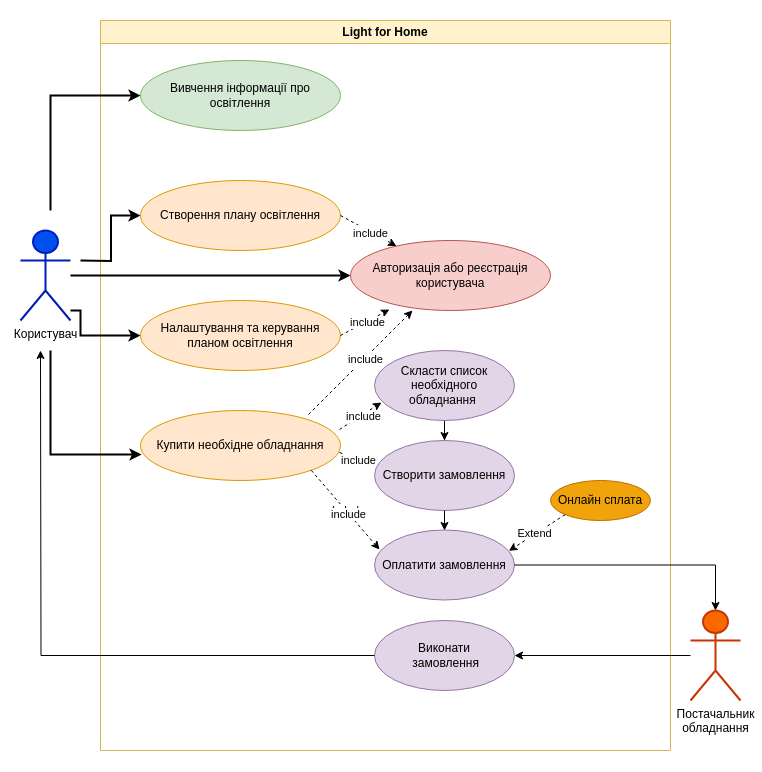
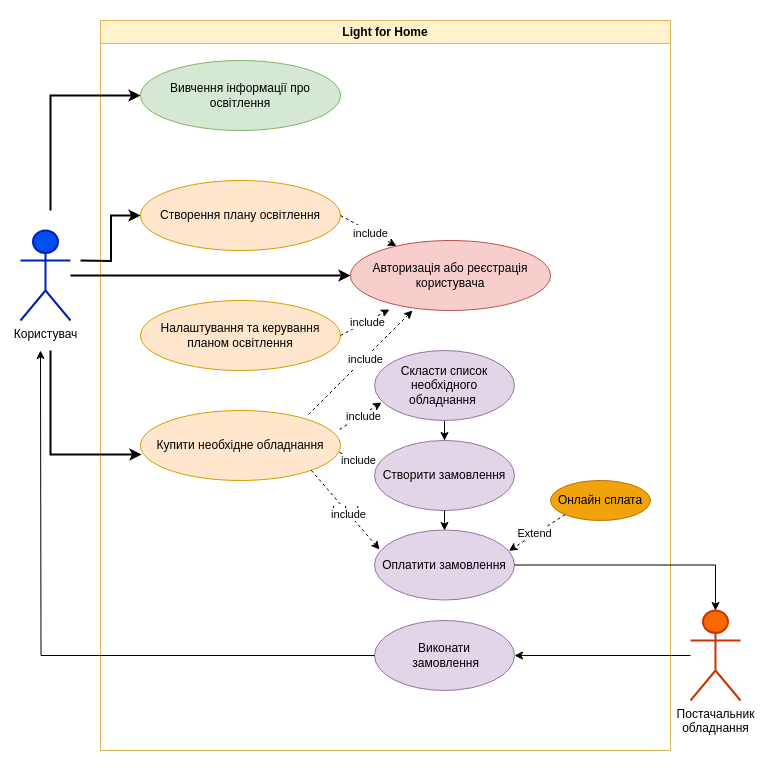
  <mxCell id="0" />
  <mxCell id="1" parent="0" />
  <mxCell id="2" value="Light for Home" style="swimlane;whiteSpace=wrap;html=1;fillColor=#fff2cc;strokeColor=#d6b656;" vertex="1" parent="1"><mxGeometry x="100" y="20" width="570" height="730" as="geometry" /></mxCell>
  <mxCell id="3" value="Вивчення інформації про освітлення" style="ellipse;whiteSpace=wrap;html=1;fillColor=#d5e8d4;strokeColor=#82b366;" vertex="1" parent="2"><mxGeometry x="40" y="40" width="200" height="70" as="geometry" /></mxCell>
  <mxCell id="4" value="Створення плану освітлення" style="ellipse;whiteSpace=wrap;html=1;fillColor=#ffe6cc;strokeColor=#d79b00;" vertex="1" parent="2"><mxGeometry x="40" y="160" width="200" height="70" as="geometry" /></mxCell>
  <mxCell id="5" value="Налаштування та керування планом освітлення" style="ellipse;whiteSpace=wrap;html=1;fillColor=#ffe6cc;strokeColor=#d79b00;" vertex="1" parent="2"><mxGeometry x="40" y="280" width="200" height="70" as="geometry" /></mxCell>
  <mxCell id="6" value="Купити необхідне обладнання" style="ellipse;whiteSpace=wrap;html=1;fillColor=#ffe6cc;strokeColor=#d79b00;" vertex="1" parent="2"><mxGeometry x="40" y="390" width="200" height="70" as="geometry" /></mxCell>
  <mxCell id="7" value="Авторизація або реєстрація користувача" style="ellipse;whiteSpace=wrap;html=1;fillColor=#f8cecc;strokeColor=#b85450;" vertex="1" parent="2"><mxGeometry x="250" y="220" width="200" height="70" as="geometry" /></mxCell>
  <mxCell id="8" style="edgeStyle=orthogonalEdgeStyle;rounded=0;orthogonalLoop=1;jettySize=auto;html=1;entryX=0.5;entryY=0;entryDx=0;entryDy=0;" edge="1" parent="2" source="9" target="10"><mxGeometry relative="1" as="geometry" /></mxCell>
  <mxCell id="9" value="&lt;font style=&quot;vertical-align: inherit;&quot;&gt;&lt;font style=&quot;vertical-align: inherit;&quot;&gt;Скласти список необхідного обладнання&amp;nbsp;&lt;/font&gt;&lt;/font&gt;" style="ellipse;whiteSpace=wrap;html=1;fillColor=#e1d5e7;strokeColor=#9673a6;" vertex="1" parent="2"><mxGeometry x="274" y="330" width="140" height="70" as="geometry" /></mxCell>
  <mxCell id="10" value="Створити замовлення" style="ellipse;whiteSpace=wrap;html=1;fillColor=#e1d5e7;strokeColor=#9673a6;" vertex="1" parent="2"><mxGeometry x="274" y="420" width="140" height="70" as="geometry" /></mxCell>
  <mxCell id="11" value="Оплатити замовлення" style="ellipse;whiteSpace=wrap;html=1;fillColor=#e1d5e7;strokeColor=#9673a6;" vertex="1" parent="2"><mxGeometry x="274" y="509.5" width="140" height="70" as="geometry" /></mxCell>
  <mxCell id="12" value="" style="endArrow=classic;html=1;rounded=0;exitX=1;exitY=0.5;exitDx=0;exitDy=0;entryX=0.195;entryY=0.986;entryDx=0;entryDy=0;entryPerimeter=0;dashed=1;" edge="1" parent="2" source="5" target="7"><mxGeometry relative="1" as="geometry"><mxPoint x="230" y="360" as="sourcePoint" /><mxPoint x="330" y="360" as="targetPoint" /></mxGeometry></mxCell>
  <mxCell id="13" value="Label" style="edgeLabel;resizable=0;html=1;align=center;verticalAlign=middle;" connectable="0" vertex="1" parent="12"><mxGeometry relative="1" as="geometry" /></mxCell>
  <mxCell id="14" value="include" style="edgeLabel;html=1;align=center;verticalAlign=middle;resizable=0;points=[];" vertex="1" connectable="0" parent="12"><mxGeometry x="0.08" y="-1" relative="1" as="geometry"><mxPoint as="offset" /></mxGeometry></mxCell>
  <mxCell id="15" value="" style="endArrow=classic;html=1;rounded=0;exitX=1;exitY=0.5;exitDx=0;exitDy=0;dashed=1;" edge="1" parent="2" source="4" target="7"><mxGeometry relative="1" as="geometry"><mxPoint x="250" y="325" as="sourcePoint" /><mxPoint x="299" y="299" as="targetPoint" /></mxGeometry></mxCell>
  <mxCell id="16" value="Label" style="edgeLabel;resizable=0;html=1;align=center;verticalAlign=middle;" connectable="0" vertex="1" parent="15"><mxGeometry relative="1" as="geometry" /></mxCell>
  <mxCell id="17" value="include" style="edgeLabel;html=1;align=center;verticalAlign=middle;resizable=0;points=[];" vertex="1" connectable="0" parent="15"><mxGeometry x="0.08" y="-1" relative="1" as="geometry"><mxPoint as="offset" /></mxGeometry></mxCell>
  <mxCell id="18" value="" style="endArrow=classic;html=1;rounded=0;exitX=0.84;exitY=0.057;exitDx=0;exitDy=0;entryX=0.31;entryY=1;entryDx=0;entryDy=0;entryPerimeter=0;dashed=1;exitPerimeter=0;" edge="1" parent="2" source="6" target="7"><mxGeometry relative="1" as="geometry"><mxPoint x="260" y="335" as="sourcePoint" /><mxPoint x="309" y="309" as="targetPoint" /></mxGeometry></mxCell>
  <mxCell id="19" value="Label" style="edgeLabel;resizable=0;html=1;align=center;verticalAlign=middle;" connectable="0" vertex="1" parent="18"><mxGeometry relative="1" as="geometry" /></mxCell>
  <mxCell id="20" value="include" style="edgeLabel;html=1;align=center;verticalAlign=middle;resizable=0;points=[];" vertex="1" connectable="0" parent="18"><mxGeometry x="0.08" y="-1" relative="1" as="geometry"><mxPoint as="offset" /></mxGeometry></mxCell>
  <mxCell id="21" value="" style="endArrow=classic;html=1;rounded=0;exitX=0.995;exitY=0.271;exitDx=0;exitDy=0;entryX=0.05;entryY=0.743;entryDx=0;entryDy=0;entryPerimeter=0;dashed=1;exitPerimeter=0;" edge="1" parent="2" source="6" target="9"><mxGeometry relative="1" as="geometry"><mxPoint x="270" y="345" as="sourcePoint" /><mxPoint x="319" y="319" as="targetPoint" /></mxGeometry></mxCell>
  <mxCell id="22" value="Label" style="edgeLabel;resizable=0;html=1;align=center;verticalAlign=middle;" connectable="0" vertex="1" parent="21"><mxGeometry relative="1" as="geometry" /></mxCell>
  <mxCell id="23" value="include" style="edgeLabel;html=1;align=center;verticalAlign=middle;resizable=0;points=[];" vertex="1" connectable="0" parent="21"><mxGeometry x="0.08" y="-1" relative="1" as="geometry"><mxPoint as="offset" /></mxGeometry></mxCell>
  <mxCell id="24" value="" style="endArrow=classic;html=1;rounded=0;exitX=0.995;exitY=0.6;exitDx=0;exitDy=0;entryX=0;entryY=0.357;entryDx=0;entryDy=0;entryPerimeter=0;dashed=1;exitPerimeter=0;" edge="1" parent="2" source="6" target="10"><mxGeometry relative="1" as="geometry"><mxPoint x="280" y="355" as="sourcePoint" /><mxPoint x="329" y="329" as="targetPoint" /></mxGeometry></mxCell>
  <mxCell id="25" value="Label" style="edgeLabel;resizable=0;html=1;align=center;verticalAlign=middle;" connectable="0" vertex="1" parent="24"><mxGeometry relative="1" as="geometry" /></mxCell>
  <mxCell id="26" value="include" style="edgeLabel;html=1;align=center;verticalAlign=middle;resizable=0;points=[];" vertex="1" connectable="0" parent="24"><mxGeometry x="0.08" y="-1" relative="1" as="geometry"><mxPoint as="offset" /></mxGeometry></mxCell>
  <mxCell id="27" value="" style="endArrow=classic;html=1;rounded=0;exitX=1;exitY=1;exitDx=0;exitDy=0;entryX=0.036;entryY=0.279;entryDx=0;entryDy=0;entryPerimeter=0;dashed=1;" edge="1" parent="2" source="6" target="11"><mxGeometry relative="1" as="geometry"><mxPoint x="290" y="365" as="sourcePoint" /><mxPoint x="339" y="339" as="targetPoint" /></mxGeometry></mxCell>
  <mxCell id="28" value="Label" style="edgeLabel;resizable=0;html=1;align=center;verticalAlign=middle;" connectable="0" vertex="1" parent="27"><mxGeometry relative="1" as="geometry" /></mxCell>
  <mxCell id="29" value="include" style="edgeLabel;html=1;align=center;verticalAlign=middle;resizable=0;points=[];" vertex="1" connectable="0" parent="27"><mxGeometry x="0.08" y="-1" relative="1" as="geometry"><mxPoint as="offset" /></mxGeometry></mxCell>
  <mxCell id="30" value="Виконати&lt;br&gt;&amp;nbsp;замовлення" style="ellipse;whiteSpace=wrap;html=1;fillColor=#e1d5e7;strokeColor=#9673a6;" vertex="1" parent="2"><mxGeometry x="274" y="600" width="140" height="70" as="geometry" /></mxCell>
  <mxCell id="31" style="edgeStyle=orthogonalEdgeStyle;rounded=0;orthogonalLoop=1;jettySize=auto;html=1;" edge="1" parent="2" source="10"><mxGeometry relative="1" as="geometry"><mxPoint x="344" y="510" as="targetPoint" /></mxGeometry></mxCell>
  <mxCell id="32" value="Онлайн сплата" style="ellipse;whiteSpace=wrap;html=1;fillColor=#f0a30a;strokeColor=#BD7000;fontColor=#000000;" vertex="1" parent="2"><mxGeometry x="450" y="460" width="100" height="40" as="geometry" /></mxCell>
  <mxCell id="33" value="" style="endArrow=classic;html=1;rounded=0;exitX=0;exitY=1;exitDx=0;exitDy=0;entryX=0.96;entryY=0.298;entryDx=0;entryDy=0;entryPerimeter=0;dashed=1;" edge="1" parent="2" source="32" target="11"><mxGeometry relative="1" as="geometry"><mxPoint x="221" y="460" as="sourcePoint" /><mxPoint x="289" y="539" as="targetPoint" /></mxGeometry></mxCell>
  <mxCell id="34" value="Label" style="edgeLabel;resizable=0;html=1;align=center;verticalAlign=middle;" connectable="0" vertex="1" parent="33"><mxGeometry relative="1" as="geometry" /></mxCell>
  <mxCell id="35" value="Extend" style="edgeLabel;html=1;align=center;verticalAlign=middle;resizable=0;points=[];" vertex="1" connectable="0" parent="33"><mxGeometry x="0.08" y="-1" relative="1" as="geometry"><mxPoint as="offset" /></mxGeometry></mxCell>
  <mxCell id="36" style="edgeStyle=orthogonalEdgeStyle;rounded=0;orthogonalLoop=1;jettySize=auto;html=1;strokeWidth=2;" edge="1" parent="1" source="39" target="7"><mxGeometry relative="1" as="geometry" /></mxCell>
  <mxCell id="37" style="edgeStyle=orthogonalEdgeStyle;rounded=0;orthogonalLoop=1;jettySize=auto;html=1;entryX=0;entryY=0.5;entryDx=0;entryDy=0;strokeWidth=2;" edge="1" parent="1" target="3"><mxGeometry relative="1" as="geometry"><mxPoint x="50" y="210" as="sourcePoint" /><Array as="points"><mxPoint x="50" y="95" /></Array></mxGeometry></mxCell>
  <mxCell id="38" style="edgeStyle=orthogonalEdgeStyle;rounded=0;orthogonalLoop=1;jettySize=auto;html=1;entryX=0;entryY=0.5;entryDx=0;entryDy=0;strokeWidth=2;" edge="1" parent="1" target="4"><mxGeometry relative="1" as="geometry"><mxPoint x="80" y="260" as="sourcePoint" /></mxGeometry></mxCell>
  <mxCell id="39" value="&lt;font color=&quot;#000000&quot;&gt;Користувач&lt;/font&gt;" style="shape=umlActor;verticalLabelPosition=bottom;verticalAlign=top;html=1;outlineConnect=0;fillColor=#0050ef;strokeColor=#001DBC;strokeWidth=2;fontColor=#ffffff;" vertex="1" parent="1"><mxGeometry x="20" y="230" width="50" height="90" as="geometry" /></mxCell>
- <mxCell id="40" style="edgeStyle=orthogonalEdgeStyle;rounded=0;orthogonalLoop=1;jettySize=auto;html=1;entryX=0;entryY=0.5;entryDx=0;entryDy=0;strokeWidth=2;" edge="1" parent="1" source="39" target="5"><mxGeometry relative="1" as="geometry"><mxPoint x="80" y="285" as="sourcePoint" /><mxPoint x="360" y="285" as="targetPoint" /><Array as="points"><mxPoint x="80" y="310" /><mxPoint x="80" y="335" /></Array></mxGeometry></mxCell>
  <mxCell id="41" style="edgeStyle=orthogonalEdgeStyle;rounded=0;orthogonalLoop=1;jettySize=auto;html=1;entryX=0.005;entryY=0.629;entryDx=0;entryDy=0;entryPerimeter=0;strokeWidth=2;" edge="1" parent="1" target="6"><mxGeometry relative="1" as="geometry"><mxPoint x="50" y="350" as="sourcePoint" /><Array as="points"><mxPoint x="50" y="454" /></Array></mxGeometry></mxCell>
  <mxCell id="42" style="edgeStyle=orthogonalEdgeStyle;rounded=0;orthogonalLoop=1;jettySize=auto;html=1;" edge="1" parent="1" source="43" target="30"><mxGeometry relative="1" as="geometry" /></mxCell>
  <mxCell id="43" value="Постачальник&lt;br&gt;обладнання" style="shape=umlActor;verticalLabelPosition=bottom;verticalAlign=top;html=1;outlineConnect=0;fillColor=#fa6800;strokeColor=#C73500;strokeWidth=2;fontColor=#000000;" vertex="1" parent="1"><mxGeometry x="690" y="610" width="50" height="90" as="geometry" /></mxCell>
  <mxCell id="44" style="edgeStyle=orthogonalEdgeStyle;rounded=0;orthogonalLoop=1;jettySize=auto;html=1;" edge="1" parent="1" source="11" target="43"><mxGeometry relative="1" as="geometry" /></mxCell>
  <mxCell id="45" style="edgeStyle=orthogonalEdgeStyle;rounded=0;orthogonalLoop=1;jettySize=auto;html=1;" edge="1" parent="1" source="30"><mxGeometry relative="1" as="geometry"><mxPoint x="40" y="350" as="targetPoint" /></mxGeometry></mxCell>
